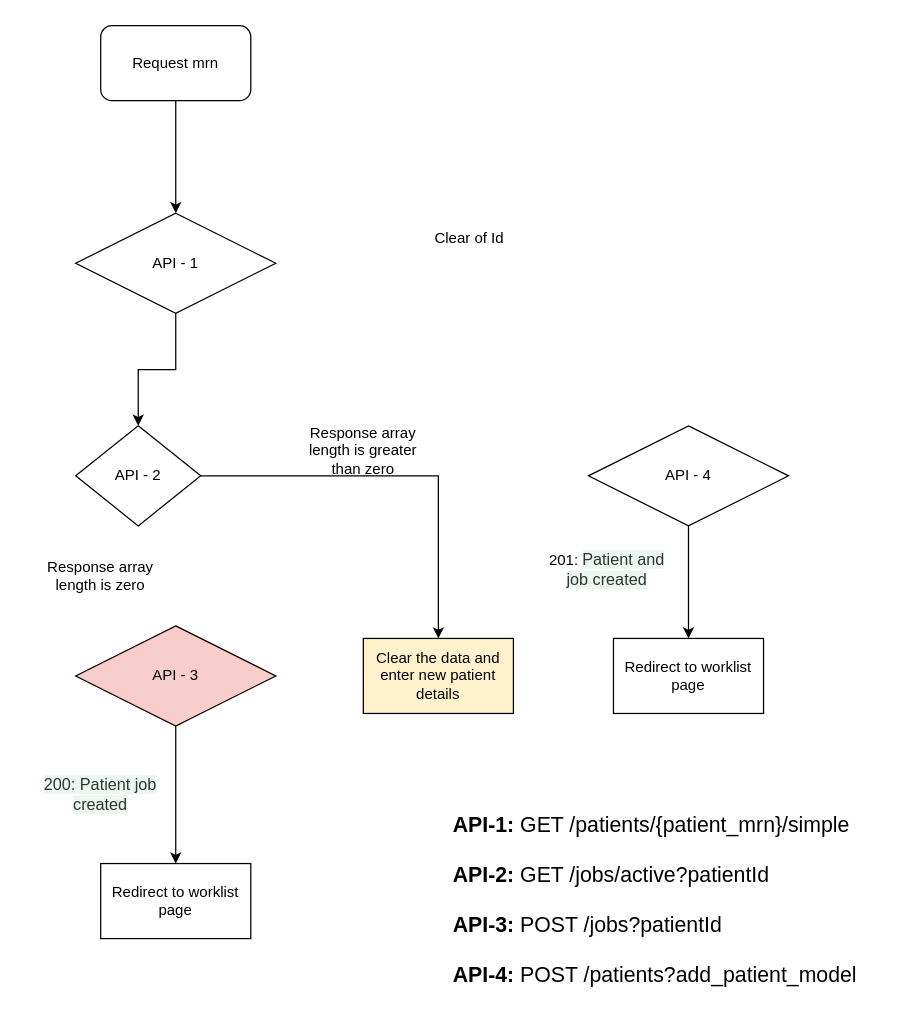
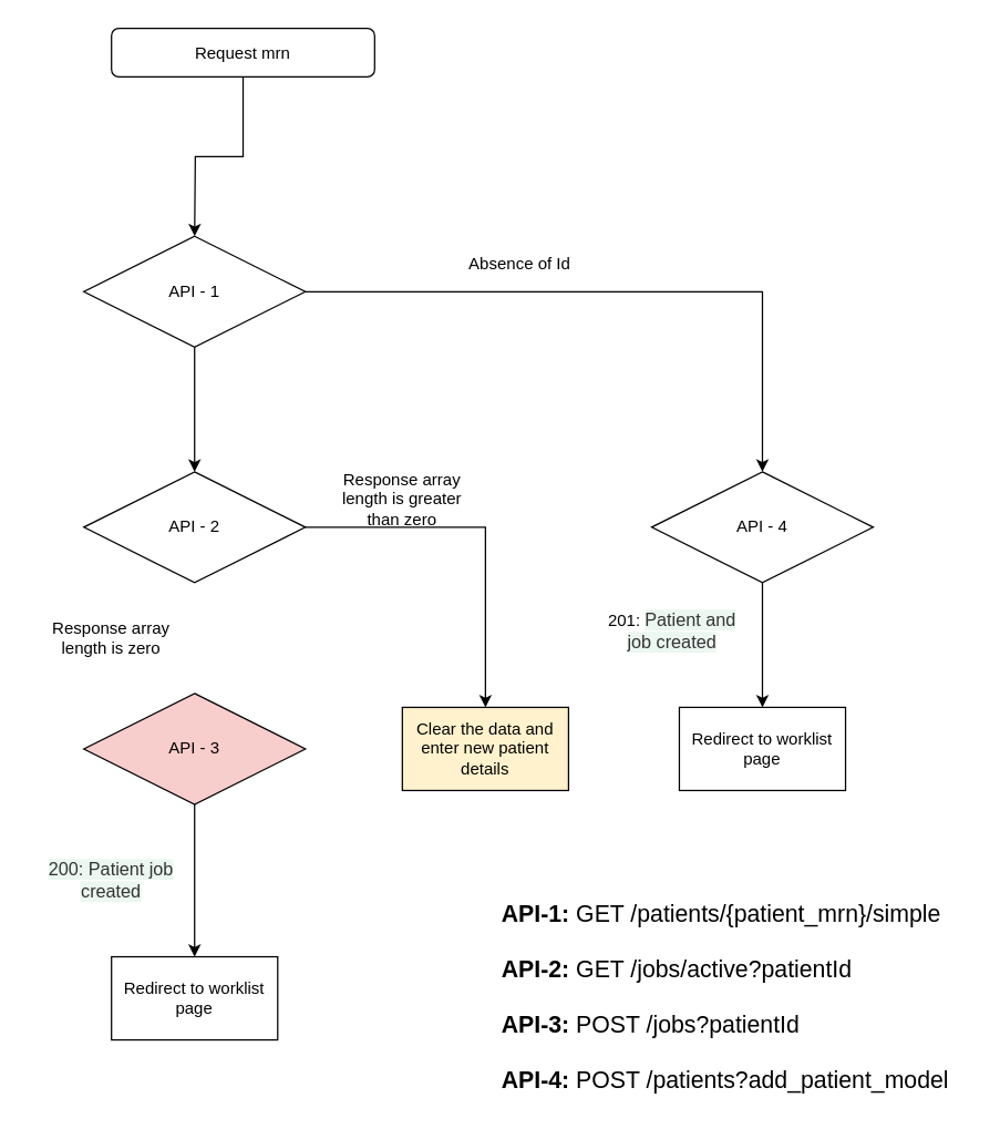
  <mxCell id="0" />
  <mxCell id="1" parent="0" />
  <mxCell id="2" style="edgeStyle=orthogonalEdgeStyle;rounded=0;orthogonalLoop=1;jettySize=auto;html=1;" edge="1" parent="1" source="4" target="8"><mxGeometry relative="1" as="geometry" /></mxCell>
+ <mxCell id="3" style="edgeStyle=orthogonalEdgeStyle;rounded=0;orthogonalLoop=1;jettySize=auto;html=1;entryX=0.5;entryY=0;entryDx=0;entryDy=0;" edge="1" parent="1" source="4" target="12"><mxGeometry relative="1" as="geometry" /></mxCell>
  <mxCell id="4" value="API - 1" style="rhombus;whiteSpace=wrap;html=1;" vertex="1" parent="1"><mxGeometry x="60" y="170" width="160" height="80" as="geometry" /></mxCell>
  <mxCell id="5" style="edgeStyle=orthogonalEdgeStyle;rounded=0;orthogonalLoop=1;jettySize=auto;html=1;entryX=0.5;entryY=0;entryDx=0;entryDy=0;" edge="1" parent="1" source="6"><mxGeometry relative="1" as="geometry"><mxPoint x="140" y="170" as="targetPoint" /></mxGeometry></mxCell>
- <mxCell id="6" value="Request mrn" style="rounded=1;whiteSpace=wrap;html=1;" vertex="1" parent="1"><mxGeometry x="80" y="20" width="120" height="60" as="geometry" /></mxCell>
+ <mxCell id="6" value="Request mrn" style="rounded=1;whiteSpace=wrap;html=1;" vertex="1" parent="1"><mxGeometry x="80" y="20" width="190" height="35" as="geometry" /></mxCell>
  <mxCell id="7" style="edgeStyle=orthogonalEdgeStyle;rounded=0;orthogonalLoop=1;jettySize=auto;html=1;" edge="1" parent="1" source="8" target="19"><mxGeometry relative="1" as="geometry" /></mxCell>
- <mxCell id="8" value="API - 2" style="rhombus;whiteSpace=wrap;html=1;" vertex="1" parent="1"><mxGeometry x="60" y="340" width="100" height="80" as="geometry" /></mxCell>
+ <mxCell id="8" value="API - 2" style="rhombus;whiteSpace=wrap;html=1;" vertex="1" parent="1"><mxGeometry x="60" y="340" width="160" height="80" as="geometry" /></mxCell>
  <mxCell id="9" style="edgeStyle=orthogonalEdgeStyle;rounded=0;orthogonalLoop=1;jettySize=auto;html=1;" edge="1" parent="1" source="10" target="16"><mxGeometry relative="1" as="geometry" /></mxCell>
  <mxCell id="10" value="API - 3" style="rhombus;whiteSpace=wrap;html=1;fillColor=#f8cecc;" vertex="1" parent="1"><mxGeometry x="60" y="500" width="160" height="80" as="geometry" /></mxCell>
  <mxCell id="11" style="edgeStyle=orthogonalEdgeStyle;rounded=0;orthogonalLoop=1;jettySize=auto;html=1;entryX=0.5;entryY=0;entryDx=0;entryDy=0;" edge="1" parent="1" source="12" target="14"><mxGeometry relative="1" as="geometry" /></mxCell>
  <mxCell id="12" value="API - 4" style="rhombus;whiteSpace=wrap;html=1;" vertex="1" parent="1"><mxGeometry x="470" y="340" width="160" height="80" as="geometry" /></mxCell>
- <mxCell id="13" value="Clear of Id" style="text;html=1;strokeColor=none;fillColor=none;align=center;verticalAlign=middle;whiteSpace=wrap;rounded=0;" vertex="1" parent="1"><mxGeometry x="250" y="180" width="250" height="20" as="geometry" /></mxCell>
+ <mxCell id="13" value="Absence of Id" style="text;html=1;strokeColor=none;fillColor=none;align=center;verticalAlign=middle;whiteSpace=wrap;rounded=0;" vertex="1" parent="1"><mxGeometry x="250" y="180" width="250" height="20" as="geometry" /></mxCell>
  <mxCell id="14" value="Redirect to worklist page" style="rounded=0;whiteSpace=wrap;html=1;" vertex="1" parent="1"><mxGeometry x="490" y="510" width="120" height="60" as="geometry" /></mxCell>
  <mxCell id="15" value="201:&amp;nbsp;&lt;span style=&quot;color: rgb(51 , 51 , 51) ; font-family: &amp;#34;droid sans&amp;#34; , sans-serif ; font-size: 12.96px ; text-align: left ; background-color: rgb(235 , 247 , 240)&quot;&gt;Patient and job created&lt;/span&gt;" style="text;html=1;strokeColor=none;fillColor=none;align=center;verticalAlign=middle;whiteSpace=wrap;rounded=0;" vertex="1" parent="1"><mxGeometry x="430" y="440" width="110" height="30" as="geometry" /></mxCell>
  <mxCell id="16" value="Redirect to worklist page" style="rounded=0;whiteSpace=wrap;html=1;" vertex="1" parent="1"><mxGeometry x="80" y="690" width="120" height="60" as="geometry" /></mxCell>
  <mxCell id="17" value="&lt;span style=&quot;color: rgb(51 , 51 , 51) ; font-family: &amp;#34;droid sans&amp;#34; , sans-serif ; font-size: 12.96px ; text-align: left ; background-color: rgb(235 , 247 , 240)&quot;&gt;200: Patient job created&lt;/span&gt;" style="text;html=1;strokeColor=none;fillColor=none;align=center;verticalAlign=middle;whiteSpace=wrap;rounded=0;" vertex="1" parent="1"><mxGeometry x="20" y="620" width="120" height="30" as="geometry" /></mxCell>
  <mxCell id="18" value="Response array length is zero" style="text;html=1;strokeColor=none;fillColor=none;align=center;verticalAlign=middle;whiteSpace=wrap;rounded=0;" vertex="1" parent="1"><mxGeometry x="30" y="440" width="100" height="40" as="geometry" /></mxCell>
  <mxCell id="19" value="Clear the data and enter new patient details" style="rounded=0;whiteSpace=wrap;html=1;fillColor=#fff2cc;" vertex="1" parent="1"><mxGeometry x="290" y="510" width="120" height="60" as="geometry" /></mxCell>
  <mxCell id="20" value="Response array length is greater than zero" style="text;html=1;strokeColor=none;fillColor=none;align=center;verticalAlign=middle;whiteSpace=wrap;rounded=0;" vertex="1" parent="1"><mxGeometry x="240" y="340" width="100" height="40" as="geometry" /></mxCell>
  <mxCell id="21" value="&lt;font style=&quot;font-size: 17px&quot;&gt;&lt;b&gt;API-1:&lt;/b&gt;&amp;nbsp;GET /patients/{patient_mrn}/simple&amp;nbsp;&lt;/font&gt;" style="text;html=1;strokeColor=none;fillColor=none;align=left;verticalAlign=middle;whiteSpace=wrap;rounded=0;" vertex="1" parent="1"><mxGeometry x="360" y="640" width="340" height="40" as="geometry" /></mxCell>
  <mxCell id="22" value="&lt;font style=&quot;font-size: 17px&quot;&gt;&lt;b&gt;API-2:&lt;/b&gt;&amp;nbsp;GET /jobs/active?patientId&amp;nbsp;&lt;/font&gt;" style="text;html=1;strokeColor=none;fillColor=none;align=left;verticalAlign=middle;whiteSpace=wrap;rounded=0;" vertex="1" parent="1"><mxGeometry x="360" y="680" width="340" height="40" as="geometry" /></mxCell>
  <mxCell id="23" value="&lt;font style=&quot;font-size: 17px&quot;&gt;&lt;b&gt;API-3: &lt;/b&gt;POST /jobs?patientId&amp;nbsp;&lt;/font&gt;" style="text;html=1;strokeColor=none;fillColor=none;align=left;verticalAlign=middle;whiteSpace=wrap;rounded=0;" vertex="1" parent="1"><mxGeometry x="360" y="720" width="340" height="40" as="geometry" /></mxCell>
  <mxCell id="24" value="&lt;font style=&quot;font-size: 17px&quot;&gt;&lt;b&gt;API-4:&lt;/b&gt;&amp;nbsp;POST /patients?add_patient_model&lt;/font&gt;" style="text;html=1;strokeColor=none;fillColor=none;align=left;verticalAlign=middle;whiteSpace=wrap;rounded=0;" vertex="1" parent="1"><mxGeometry x="360" y="760" width="340" height="40" as="geometry" /></mxCell>
